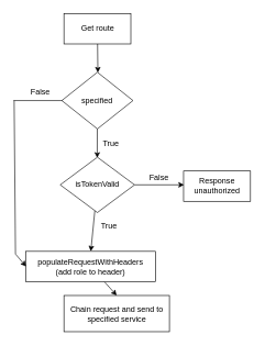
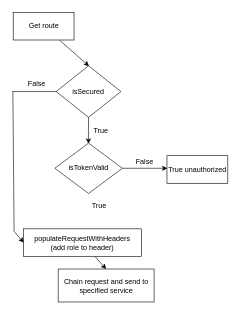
  <mxCell id="0" />
  <mxCell id="1" parent="0" />
  <mxCell id="2" style="edgeStyle=none;html=1;" edge="1" parent="1" source="3"><mxGeometry relative="1" as="geometry"><mxPoint x="148" y="109.529" as="targetPoint" /></mxGeometry></mxCell>
- <mxCell id="3" value="Get route" style="rounded=0;whiteSpace=wrap;html=1;" vertex="1" parent="1"><mxGeometry x="96.5" y="20" width="101.5" height="46" as="geometry" /></mxCell>
+ <mxCell id="3" value="Get route" style="rounded=0;whiteSpace=wrap;html=1;" vertex="1" parent="1"><mxGeometry x="21.5" y="20" width="101.5" height="46" as="geometry" /></mxCell>
  <mxCell id="4" style="edgeStyle=none;html=1;" edge="1" parent="1" source="5"><mxGeometry relative="1" as="geometry"><mxPoint x="147" y="239" as="targetPoint" /></mxGeometry></mxCell>
- <mxCell id="5" value="specified" style="rhombus;whiteSpace=wrap;html=1;" vertex="1" parent="1"><mxGeometry x="93.25" y="109" width="108" height="86" as="geometry" /></mxCell>
- <mxCell id="6" style="edgeStyle=none;html=1;entryX=0.5;entryY=0;entryDx=0;entryDy=0;" edge="1" parent="1" source="8" target="11"><mxGeometry relative="1" as="geometry" /></mxCell>
+ <mxCell id="5" value="isSecured" style="rhombus;whiteSpace=wrap;html=1;" vertex="1" parent="1"><mxGeometry x="93.25" y="109" width="108" height="86" as="geometry" /></mxCell>
  <mxCell id="7" style="edgeStyle=none;html=1;" edge="1" parent="1" source="8"><mxGeometry relative="1" as="geometry"><mxPoint x="278.667" y="280" as="targetPoint" /></mxGeometry></mxCell>
  <mxCell id="8" value="isTokenValid" style="rhombus;whiteSpace=wrap;html=1;" vertex="1" parent="1"><mxGeometry x="90.88" y="238" width="112.75" height="84" as="geometry" /></mxCell>
  <mxCell id="9" value="" style="endArrow=none;html=1;" edge="1" parent="1"><mxGeometry width="50" height="50" relative="1" as="geometry"><mxPoint x="94" y="152" as="sourcePoint" /><mxPoint x="20" y="152" as="targetPoint" /></mxGeometry></mxCell>
  <mxCell id="10" style="edgeStyle=none;html=1;entryX=0.5;entryY=0;entryDx=0;entryDy=0;" edge="1" parent="1" source="11" target="19"><mxGeometry relative="1" as="geometry" /></mxCell>
  <mxCell id="11" value="populateRequestWithHeaders&lt;br&gt;(add role to header)" style="rounded=0;whiteSpace=wrap;html=1;" vertex="1" parent="1"><mxGeometry x="39.01" y="381" width="196.49" height="46" as="geometry" /></mxCell>
  <mxCell id="12" value="" style="endArrow=none;html=1;" edge="1" parent="1"><mxGeometry width="50" height="50" relative="1" as="geometry"><mxPoint x="21" y="152" as="sourcePoint" /><mxPoint x="23" y="385" as="targetPoint" /></mxGeometry></mxCell>
  <mxCell id="13" value="" style="endArrow=classic;html=1;entryX=0;entryY=0.5;entryDx=0;entryDy=0;" edge="1" parent="1" target="11"><mxGeometry width="50" height="50" relative="1" as="geometry"><mxPoint x="23" y="385" as="sourcePoint" /><mxPoint x="189" y="142" as="targetPoint" /></mxGeometry></mxCell>
  <mxCell id="14" value="False" style="text;html=1;strokeColor=none;fillColor=none;align=center;verticalAlign=middle;whiteSpace=wrap;rounded=0;" vertex="1" parent="1"><mxGeometry x="30.88" y="125" width="60" height="30" as="geometry" /></mxCell>
  <mxCell id="15" value="True" style="text;html=1;strokeColor=none;fillColor=none;align=center;verticalAlign=middle;whiteSpace=wrap;rounded=0;" vertex="1" parent="1"><mxGeometry x="138" y="202" width="60" height="30" as="geometry" /></mxCell>
  <mxCell id="16" value="True" style="text;html=1;strokeColor=none;fillColor=none;align=center;verticalAlign=middle;whiteSpace=wrap;rounded=0;" vertex="1" parent="1"><mxGeometry x="135" y="328" width="60" height="30" as="geometry" /></mxCell>
- <mxCell id="17" value="Response unauthorized" style="rounded=0;whiteSpace=wrap;html=1;" vertex="1" parent="1"><mxGeometry x="278" y="259" width="101.5" height="46" as="geometry" /></mxCell>
+ <mxCell id="17" value="True unauthorized" style="rounded=0;whiteSpace=wrap;html=1;" vertex="1" parent="1"><mxGeometry x="278" y="259" width="101.5" height="46" as="geometry" /></mxCell>
  <mxCell id="18" value="False" style="text;html=1;strokeColor=none;fillColor=none;align=center;verticalAlign=middle;whiteSpace=wrap;rounded=0;" vertex="1" parent="1"><mxGeometry x="211" y="255" width="60" height="30" as="geometry" /></mxCell>
  <mxCell id="19" value="Chain request and send to specified service" style="rounded=0;whiteSpace=wrap;html=1;" vertex="1" parent="1"><mxGeometry x="96.51" y="448" width="160" height="55" as="geometry" /></mxCell>
